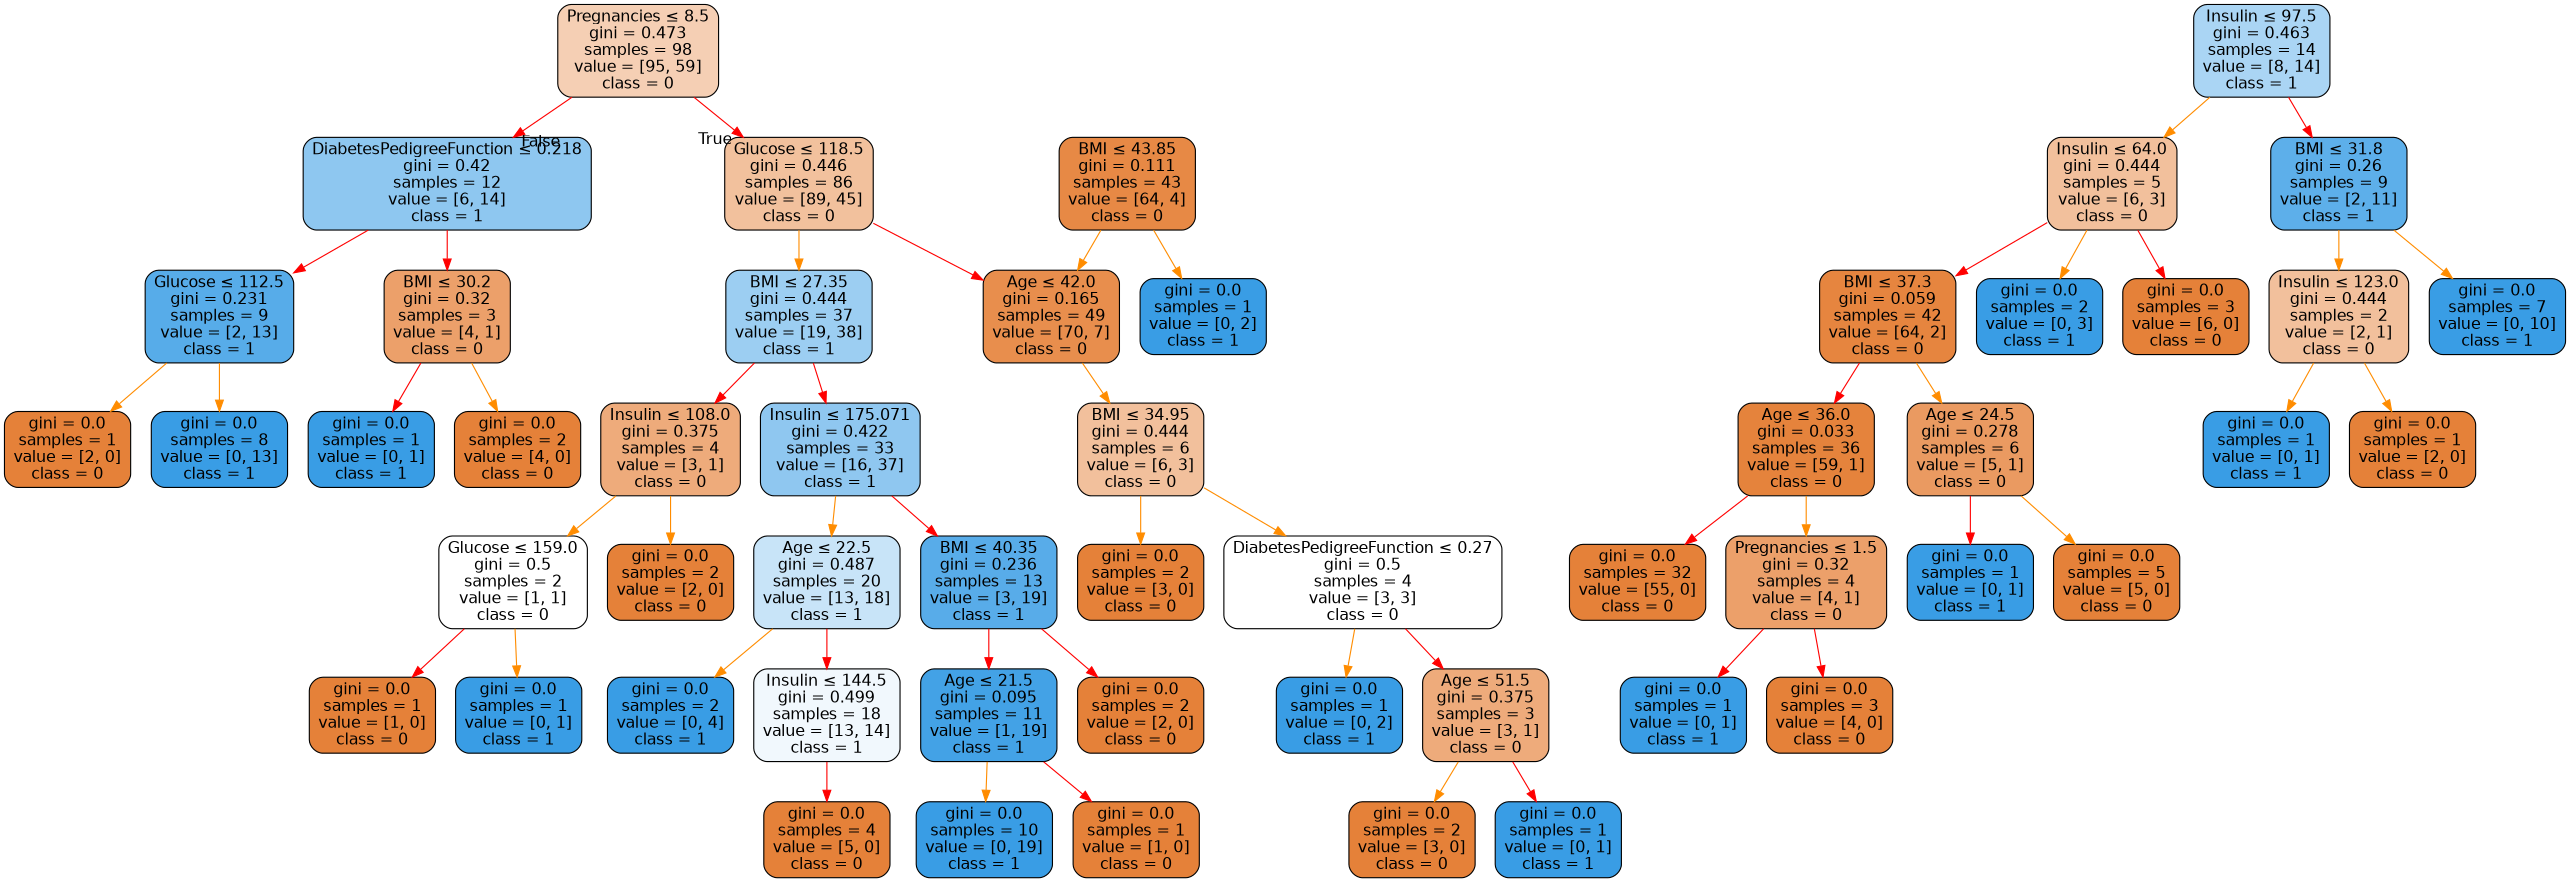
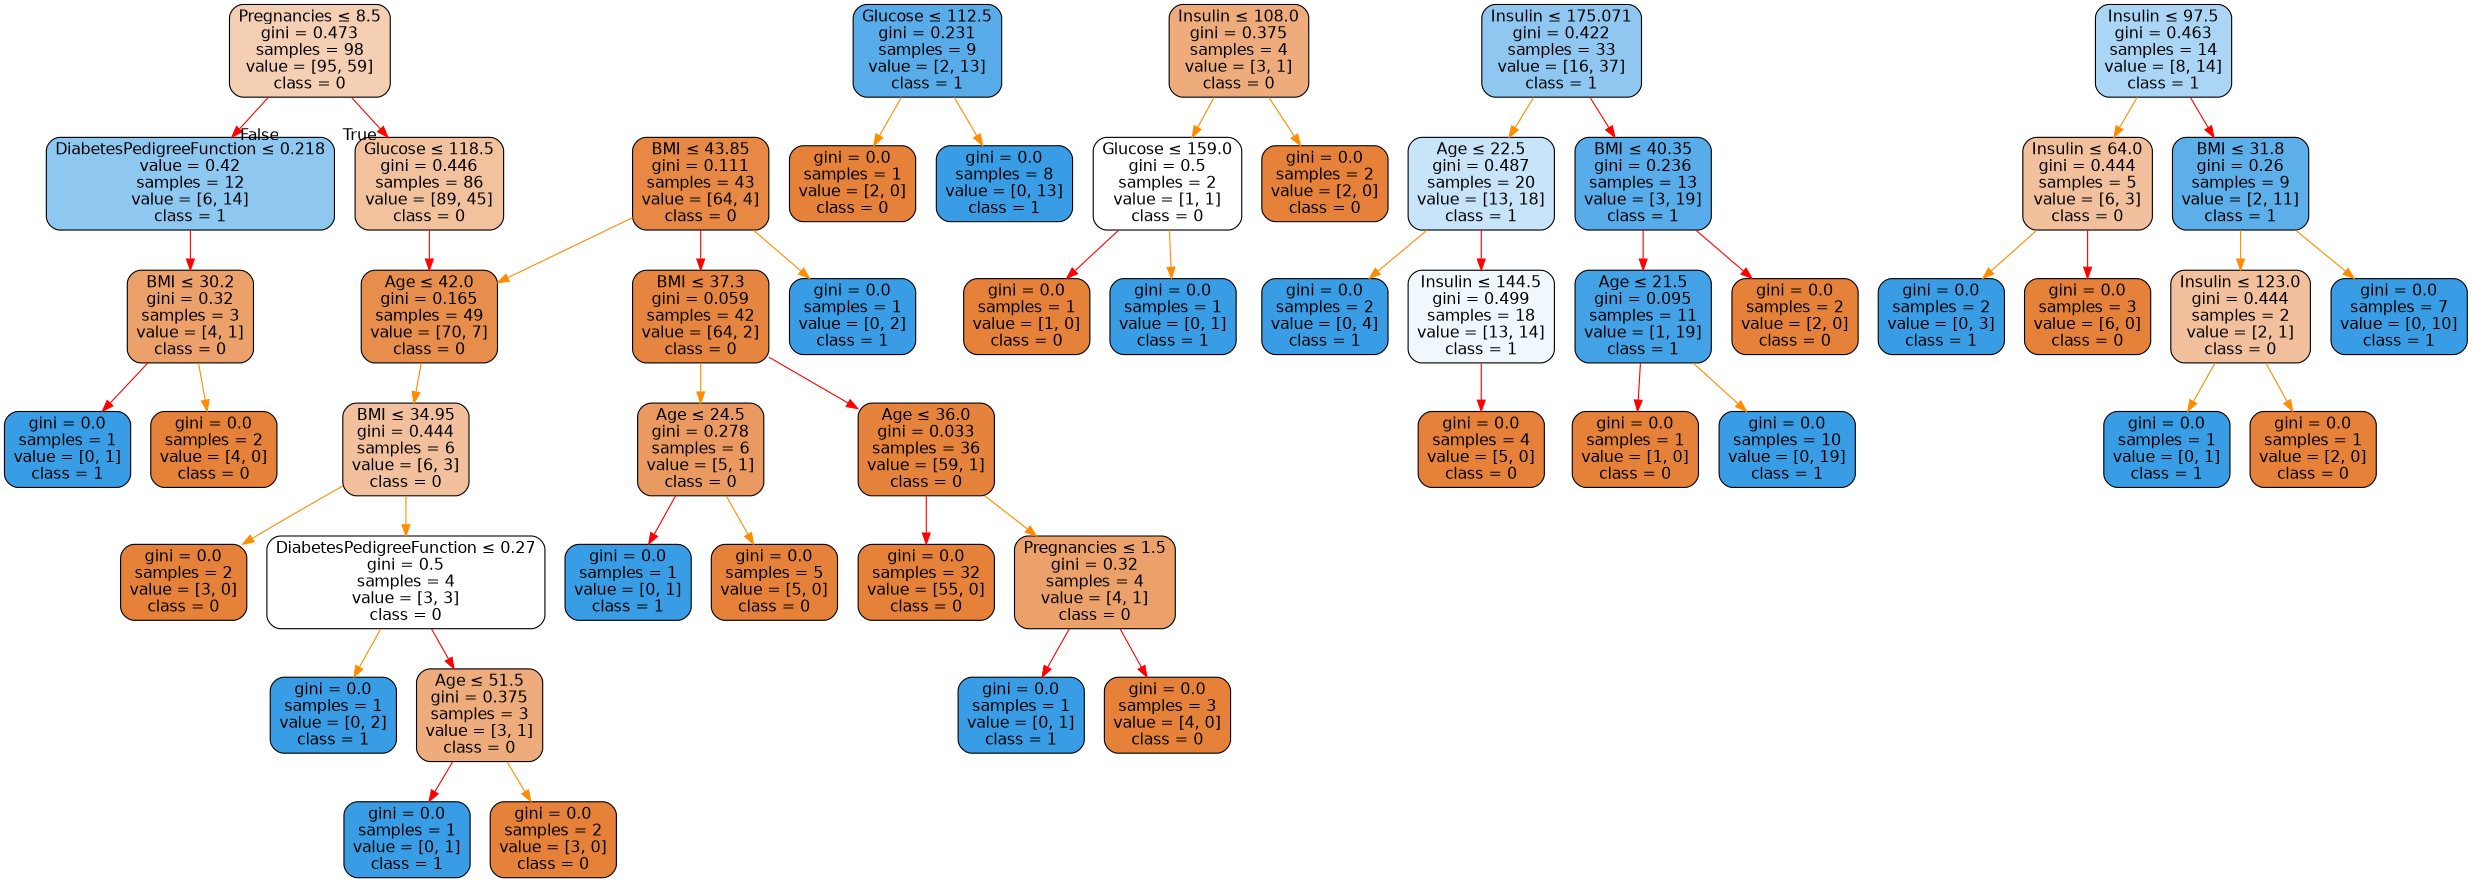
  digraph {
    node [color=black fillcolor="#e58139" fontname=helvetica shape=box style="filled, rounded"]
    edge [color=darkorange fontname=helvetica]
    n1 [fillcolor="#f5cfb4" label=<Pregnancies &le; 8.5<br/>gini = 0.473<br/>samples = 98<br/>value = [95, 59]<br/>class = 0>]
    n2 [fillcolor="#f2c19d" label=<Glucose &le; 118.5<br/>gini = 0.446<br/>samples = 86<br/>value = [89, 45]<br/>class = 0>]
-   n3 [fillcolor="#8ec7f0" label=<DiabetesPedigreeFunction &le; 0.218<br/>gini = 0.42<br/>samples = 12<br/>value = [6, 14]<br/>class = 1>]
+   n3 [fillcolor="#8ec7f0" label=<DiabetesPedigreeFunction &le; 0.218<br/>value = 0.42<br/>samples = 12<br/>value = [6, 14]<br/>class = 1>]
    n4 [fillcolor="#e88e4d" label=<Age &le; 42.0<br/>gini = 0.165<br/>samples = 49<br/>value = [70, 7]<br/>class = 0>]
-   n5 [fillcolor="#9ccef2" label=<BMI &le; 27.35<br/>gini = 0.444<br/>samples = 37<br/>value = [19, 38]<br/>class = 1>]
    n6 [fillcolor="#eca06a" label=<BMI &le; 30.2<br/>gini = 0.32<br/>samples = 3<br/>value = [4, 1]<br/>class = 0>]
    n7 [fillcolor="#57ace9" label=<Glucose &le; 112.5<br/>gini = 0.231<br/>samples = 9<br/>value = [2, 13]<br/>class = 1>]
    n8 [fillcolor="#f2c09c" label=<BMI &le; 34.95<br/>gini = 0.444<br/>samples = 6<br/>value = [6, 3]<br/>class = 0>]
    n9 [fillcolor="#eeab7b" label=<Insulin &le; 108.0<br/>gini = 0.375<br/>samples = 4<br/>value = [3, 1]<br/>class = 0>]
    n10 [fillcolor="#8fc7f0" label=<Insulin &le; 175.071<br/>gini = 0.422<br/>samples = 33<br/>value = [16, 37]<br/>class = 1>]
    n11 [fillcolor="#e78945" label=<BMI &le; 43.85<br/>gini = 0.111<br/>samples = 43<br/>value = [64, 4]<br/>class = 0>]
    n12 [fillcolor="#e6853f" label=<BMI &le; 37.3<br/>gini = 0.059<br/>samples = 42<br/>value = [64, 2]<br/>class = 0>]
    n13 [fillcolor="#399de5" label=<gini = 0.0<br/>samples = 1<br/>value = [0, 2]<br/>class = 1>]
    n14 [label=<gini = 0.0<br/>samples = 2<br/>value = [3, 0]<br/>class = 0>]
    n15 [fillcolor="#ffffff" label=<DiabetesPedigreeFunction &le; 0.27<br/>gini = 0.5<br/>samples = 4<br/>value = [3, 3]<br/>class = 0>]
    n16 [fillcolor="#e5833c" label=<Age &le; 36.0<br/>gini = 0.033<br/>samples = 36<br/>value = [59, 1]<br/>class = 0>]
    n17 [fillcolor="#ea9a61" label=<Age &le; 24.5<br/>gini = 0.278<br/>samples = 6<br/>value = [5, 1]<br/>class = 0>]
    n18 [label=<gini = 0.0<br/>samples = 32<br/>value = [55, 0]<br/>class = 0>]
    n19 [fillcolor="#eca06a" label=<Pregnancies &le; 1.5<br/>gini = 0.32<br/>samples = 4<br/>value = [4, 1]<br/>class = 0>]
    n20 [fillcolor="#399de5" label=<gini = 0.0<br/>samples = 1<br/>value = [0, 1]<br/>class = 1>]
    n21 [label=<gini = 0.0<br/>samples = 5<br/>value = [5, 0]<br/>class = 0>]
    n22 [fillcolor="#399de5" label=<gini = 0.0<br/>samples = 1<br/>value = [0, 1]<br/>class = 1>]
    n23 [label=<gini = 0.0<br/>samples = 3<br/>value = [4, 0]<br/>class = 0>]
    n24 [fillcolor="#399de5" label=<gini = 0.0<br/>samples = 1<br/>value = [0, 2]<br/>class = 1>]
    n25 [fillcolor="#eeab7b" label=<Age &le; 51.5<br/>gini = 0.375<br/>samples = 3<br/>value = [3, 1]<br/>class = 0>]
    n26 [fillcolor="#399de5" label=<gini = 0.0<br/>samples = 1<br/>value = [0, 1]<br/>class = 1>]
    n27 [label=<gini = 0.0<br/>samples = 2<br/>value = [3, 0]<br/>class = 0>]
    n28 [fillcolor="#ffffff" label=<Glucose &le; 159.0<br/>gini = 0.5<br/>samples = 2<br/>value = [1, 1]<br/>class = 0>]
    n29 [label=<gini = 0.0<br/>samples = 2<br/>value = [2, 0]<br/>class = 0>]
    n30 [fillcolor="#c8e4f8" label=<Age &le; 22.5<br/>gini = 0.487<br/>samples = 20<br/>value = [13, 18]<br/>class = 1>]
    n31 [fillcolor="#58ace9" label=<BMI &le; 40.35<br/>gini = 0.236<br/>samples = 13<br/>value = [3, 19]<br/>class = 1>]
    n32 [label=<gini = 0.0<br/>samples = 1<br/>value = [1, 0]<br/>class = 0>]
    n33 [fillcolor="#399de5" label=<gini = 0.0<br/>samples = 1<br/>value = [0, 1]<br/>class = 1>]
    n34 [fillcolor="#399de5" label=<gini = 0.0<br/>samples = 2<br/>value = [0, 4]<br/>class = 1>]
    n35 [fillcolor="#f1f8fd" label=<Insulin &le; 144.5<br/>gini = 0.499<br/>samples = 18<br/>value = [13, 14]<br/>class = 1>]
    n36 [fillcolor="#43a2e6" label=<Age &le; 21.5<br/>gini = 0.095<br/>samples = 11<br/>value = [1, 19]<br/>class = 1>]
    n37 [label=<gini = 0.0<br/>samples = 2<br/>value = [2, 0]<br/>class = 0>]
    n38 [label=<gini = 0.0<br/>samples = 4<br/>value = [5, 0]<br/>class = 0>]
    n39 [fillcolor="#aad5f4" label=<Insulin &le; 97.5<br/>gini = 0.463<br/>samples = 14<br/>value = [8, 14]<br/>class = 1>]
    n40 [fillcolor="#f2c09c" label=<Insulin &le; 64.0<br/>gini = 0.444<br/>samples = 5<br/>value = [6, 3]<br/>class = 0>]
    n41 [fillcolor="#5dafea" label=<BMI &le; 31.8<br/>gini = 0.26<br/>samples = 9<br/>value = [2, 11]<br/>class = 1>]
    n42 [fillcolor="#399de5" label=<gini = 0.0<br/>samples = 2<br/>value = [0, 3]<br/>class = 1>]
    n43 [label=<gini = 0.0<br/>samples = 3<br/>value = [6, 0]<br/>class = 0>]
    n44 [fillcolor="#f2c09c" label=<Insulin &le; 123.0<br/>gini = 0.444<br/>samples = 2<br/>value = [2, 1]<br/>class = 0>]
    n45 [fillcolor="#399de5" label=<gini = 0.0<br/>samples = 7<br/>value = [0, 10]<br/>class = 1>]
    n46 [fillcolor="#399de5" label=<gini = 0.0<br/>samples = 1<br/>value = [0, 1]<br/>class = 1>]
    n47 [label=<gini = 0.0<br/>samples = 1<br/>value = [2, 0]<br/>class = 0>]
    n48 [label=<gini = 0.0<br/>samples = 1<br/>value = [1, 0]<br/>class = 0>]
    n49 [fillcolor="#399de5" label=<gini = 0.0<br/>samples = 10<br/>value = [0, 19]<br/>class = 1>]
    n50 [fillcolor="#399de5" label=<gini = 0.0<br/>samples = 1<br/>value = [0, 1]<br/>class = 1>]
    n51 [label=<gini = 0.0<br/>samples = 2<br/>value = [4, 0]<br/>class = 0>]
    n52 [label=<gini = 0.0<br/>samples = 1<br/>value = [2, 0]<br/>class = 0>]
    n53 [fillcolor="#399de5" label=<gini = 0.0<br/>samples = 8<br/>value = [0, 13]<br/>class = 1>]
    n1 -> n2 [color=red headlabel=True labelangle=45 labeldistance=2.5]
    n1 -> n3 [color=red headlabel=False labelangle=-45 labeldistance=2.5]
    n2 -> n4 [color=red]
-   n2 -> n5
    n3 -> n6 [color=red]
-   n3 -> n7 [color=red]
    n4 -> n8
-   n5 -> n9 [color=red]
-   n5 -> n10 [color=red]
    n6 -> n50 [color=red]
    n6 -> n51
    n7 -> n52
    n7 -> n53
    n8 -> n14
    n8 -> n15
    n9 -> n28
    n9 -> n29
    n10 -> n30
    n10 -> n31 [color=red]
    n11 -> n4
-   n40 -> n12 [color=red]
+   n11 -> n12 [color=red]
    n11 -> n13
    n12 -> n16 [color=red]
    n12 -> n17
    n15 -> n24
    n15 -> n25 [color=red]
    n16 -> n18 [color=red]
    n16 -> n19
    n17 -> n20 [color=red]
    n17 -> n21
    n19 -> n22 [color=red]
    n19 -> n23 [color=red]
    n25 -> n26 [color=red]
    n25 -> n27
    n28 -> n32 [color=red]
    n28 -> n33
    n30 -> n34
    n30 -> n35 [color=red]
    n31 -> n36 [color=red]
    n31 -> n37 [color=red]
    n35 -> n38 [color=red]
    n36 -> n48 [color=red]
    n36 -> n49
    n39 -> n40
    n39 -> n41 [color=red]
    n40 -> n42
    n40 -> n43 [color=red]
    n41 -> n44
    n41 -> n45
    n44 -> n46
    n44 -> n47
  }
